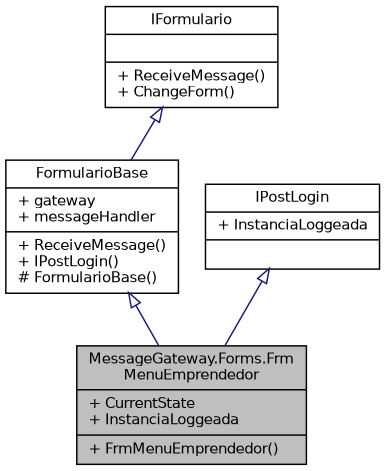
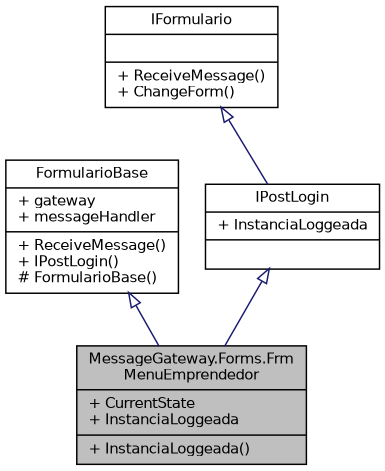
  digraph {
    node [color=black fillcolor=white fontname=Helvetica fontsize=10 shape=record style=filled]
    edge [arrowtail=onormal color=midnightblue dir=back fontname=Helvetica fontsize=10 labelfontname=Helvetica labelfontsize=10 style=solid]
-   n1 [fillcolor=grey75 fontcolor=black height=0.2 label="{MessageGateway.Forms.Frm\lMenuEmprendedor\n|+ CurrentState\l+ InstanciaLoggeada\l|+ FrmMenuEmprendedor()\l}" width=0.4]
+   n1 [fillcolor=grey75 fontcolor=black height=0.2 label="{MessageGateway.Forms.Frm\lMenuEmprendedor\n|+ CurrentState\l+ InstanciaLoggeada\l|+ InstanciaLoggeada()\l}" width=0.4]
    n2 [height=0.2 label="{FormularioBase\n|+ gateway\l+ messageHandler\l|+ ReceiveMessage()\l+ IPostLogin()\l# FormularioBase()\l}" width=0.4]
    n3 [height=0.2 label="{IFormulario\n||+ ReceiveMessage()\l+ ChangeForm()\l}" width=0.4]
    n4 [height=0.2 label="{IPostLogin\n|+ InstanciaLoggeada\l|}" width=0.4]
    n2 -> n1
-   n3 -> n2
+   n3 -> n4
    n4 -> n1
  }
